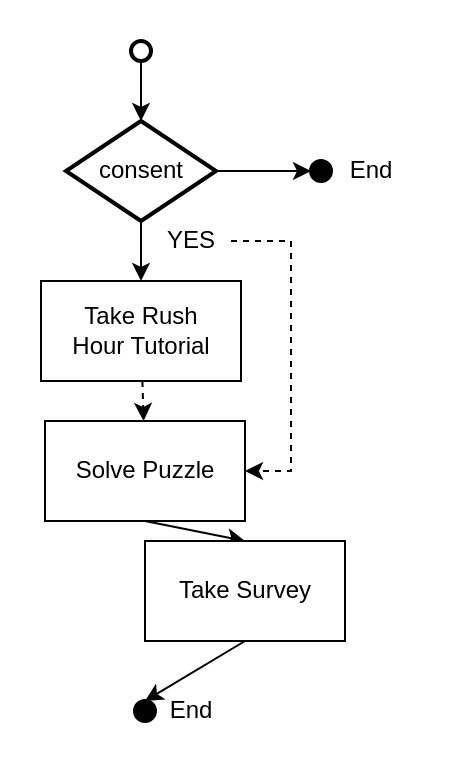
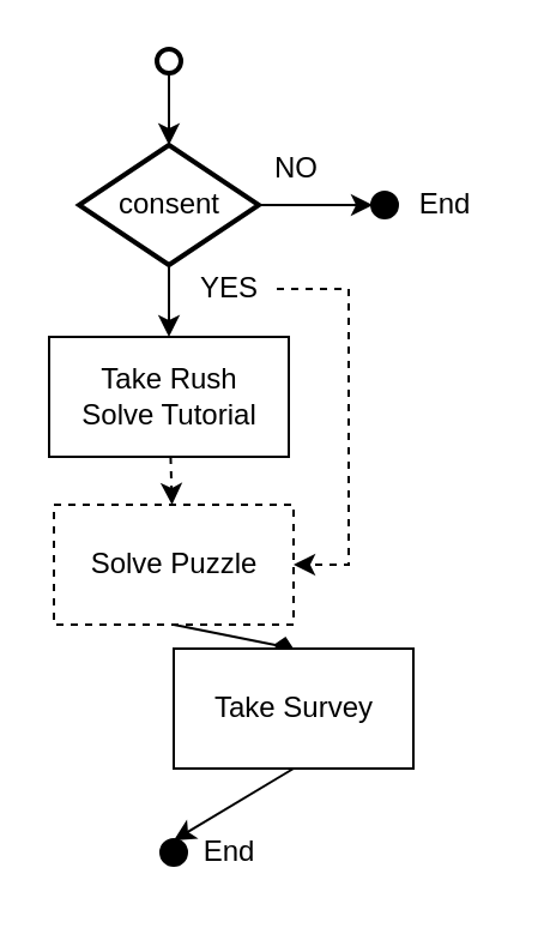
  <mxCell id="0" />
  <mxCell id="1" parent="0" />
  <mxCell id="2" style="edgeStyle=orthogonalEdgeStyle;rounded=0;orthogonalLoop=1;jettySize=auto;html=1;exitX=0.5;exitY=1;exitDx=0;exitDy=0;exitPerimeter=0;entryX=0.5;entryY=0;entryDx=0;entryDy=0;entryPerimeter=0;" edge="1" parent="1" source="3" target="6"><mxGeometry relative="1" as="geometry" /></mxCell>
  <mxCell id="3" value="" style="strokeWidth=2;html=1;shape=mxgraph.flowchart.start_2;whiteSpace=wrap;" vertex="1" parent="1"><mxGeometry x="65" y="20" width="10" height="10" as="geometry" /></mxCell>
  <mxCell id="4" style="edgeStyle=orthogonalEdgeStyle;rounded=0;orthogonalLoop=1;jettySize=auto;html=1;exitX=1;exitY=0.5;exitDx=0;exitDy=0;exitPerimeter=0;entryX=0;entryY=0.5;entryDx=0;entryDy=0;entryPerimeter=0;" edge="1" parent="1" source="6" target="7"><mxGeometry relative="1" as="geometry" /></mxCell>
  <mxCell id="5" style="edgeStyle=orthogonalEdgeStyle;rounded=0;orthogonalLoop=1;jettySize=auto;html=1;exitX=0.5;exitY=1;exitDx=0;exitDy=0;exitPerimeter=0;" edge="1" parent="1" source="6"><mxGeometry relative="1" as="geometry"><mxPoint x="70" y="140" as="targetPoint" /></mxGeometry></mxCell>
  <mxCell id="6" value="consent" style="strokeWidth=2;html=1;shape=mxgraph.flowchart.decision;whiteSpace=wrap;" vertex="1" parent="1"><mxGeometry x="32.5" y="60" width="75" height="50" as="geometry" /></mxCell>
  <mxCell id="7" value="" style="strokeWidth=2;html=1;shape=mxgraph.flowchart.start_2;whiteSpace=wrap;fillColor=#000000;" vertex="1" parent="1"><mxGeometry x="155" y="80" width="10" height="10" as="geometry" /></mxCell>
  <mxCell id="8" value="End" style="text;html=1;align=center;verticalAlign=middle;resizable=0;points=[];autosize=1;" vertex="1" parent="1"><mxGeometry x="165" y="75" width="40" height="20" as="geometry" /></mxCell>
  <mxCell id="9" style="rounded=0;orthogonalLoop=1;jettySize=auto;html=1;entryX=1;entryY=0.5;entryDx=0;entryDy=0;edgeStyle=orthogonalEdgeStyle;dashed=1;" edge="1" parent="1" source="10" target="15"><mxGeometry relative="1" as="geometry"><Array as="points"><mxPoint x="145" y="120" /><mxPoint x="145" y="235" /></Array></mxGeometry></mxCell>
  <mxCell id="10" value="YES" style="text;html=1;align=center;verticalAlign=middle;resizable=0;points=[];autosize=1;" vertex="1" parent="1"><mxGeometry x="75" y="110" width="40" height="20" as="geometry" /></mxCell>
+ <mxCell id="11" value="NO" style="text;html=1;align=center;verticalAlign=middle;resizable=0;points=[];autosize=1;" vertex="1" parent="1"><mxGeometry x="107.5" y="60" width="30" height="20" as="geometry" /></mxCell>
  <mxCell id="12" value="" style="rounded=0;orthogonalLoop=1;jettySize=auto;html=1;dashed=1;" edge="1" parent="1" source="13" target="15"><mxGeometry relative="1" as="geometry" /></mxCell>
- <mxCell id="13" value="&lt;div&gt;Take Rush&lt;/div&gt;&lt;div&gt;Hour Tutorial&lt;br&gt;&lt;/div&gt;" style="html=1;dashed=0;whitespace=wrap;" vertex="1" parent="1"><mxGeometry x="20" y="140" width="100" height="50" as="geometry" /></mxCell>
- <mxCell id="14" style="edgeStyle=none;rounded=0;orthogonalLoop=1;jettySize=auto;html=1;exitX=0.5;exitY=1;exitDx=0;exitDy=0;entryX=0.5;entryY=0;entryDx=0;entryDy=0;" edge="1" parent="1" source="15" target="17"><mxGeometry relative="1" as="geometry" /></mxCell>
- <mxCell id="15" value="Solve Puzzle" style="html=1;dashed=0;whitespace=wrap;" vertex="1" parent="1"><mxGeometry x="22" y="210" width="100" height="50" as="geometry" /></mxCell>
+ <mxCell id="13" value="&lt;div&gt;Take Rush&lt;/div&gt;&lt;div&gt;Solve Tutorial&lt;br&gt;&lt;/div&gt;" style="html=1;dashed=0;whitespace=wrap;" vertex="1" parent="1"><mxGeometry x="20" y="140" width="100" height="50" as="geometry" /></mxCell>
+ <mxCell id="14" style="edgeStyle=none;rounded=0;orthogonalLoop=1;jettySize=auto;html=1;exitX=0.5;exitY=1;exitDx=0;exitDy=0;entryX=0.5;entryY=0;entryDx=0;entryDy=0;endArrow=diamond;" edge="1" parent="1" source="15" target="17"><mxGeometry relative="1" as="geometry" /></mxCell>
+ <mxCell id="15" value="Solve Puzzle" style="html=1;dashed=1;whitespace=wrap;" vertex="1" parent="1"><mxGeometry x="22" y="210" width="100" height="50" as="geometry" /></mxCell>
  <mxCell id="16" style="edgeStyle=none;rounded=0;orthogonalLoop=1;jettySize=auto;html=1;exitX=0.5;exitY=1;exitDx=0;exitDy=0;entryX=0.5;entryY=0;entryDx=0;entryDy=0;entryPerimeter=0;" edge="1" parent="1" source="17" target="18"><mxGeometry relative="1" as="geometry" /></mxCell>
  <mxCell id="17" value="Take Survey" style="html=1;dashed=0;whitespace=wrap;" vertex="1" parent="1"><mxGeometry x="72" y="270" width="100" height="50" as="geometry" /></mxCell>
  <mxCell id="18" value="" style="strokeWidth=2;html=1;shape=mxgraph.flowchart.start_2;whiteSpace=wrap;fillColor=#000000;" vertex="1" parent="1"><mxGeometry x="67" y="350" width="10" height="10" as="geometry" /></mxCell>
  <mxCell id="19" value="End" style="text;html=1;align=center;verticalAlign=middle;resizable=0;points=[];autosize=1;" vertex="1" parent="1"><mxGeometry x="75" y="345" width="40" height="20" as="geometry" /></mxCell>
